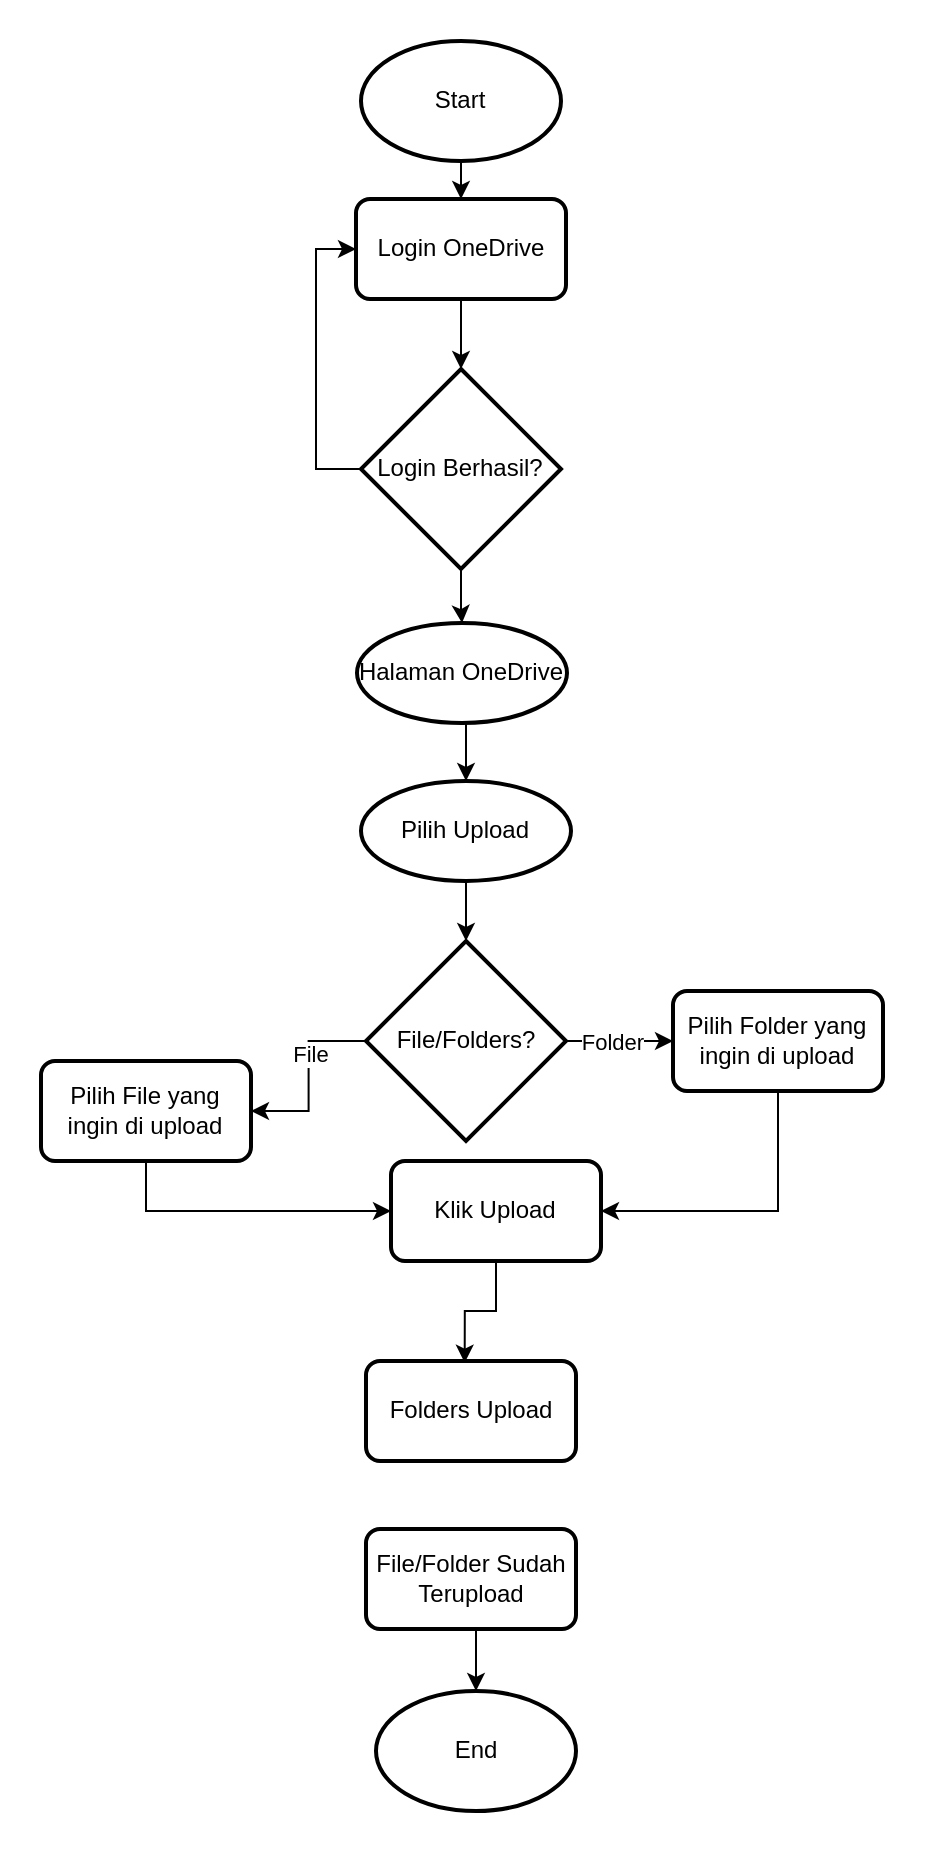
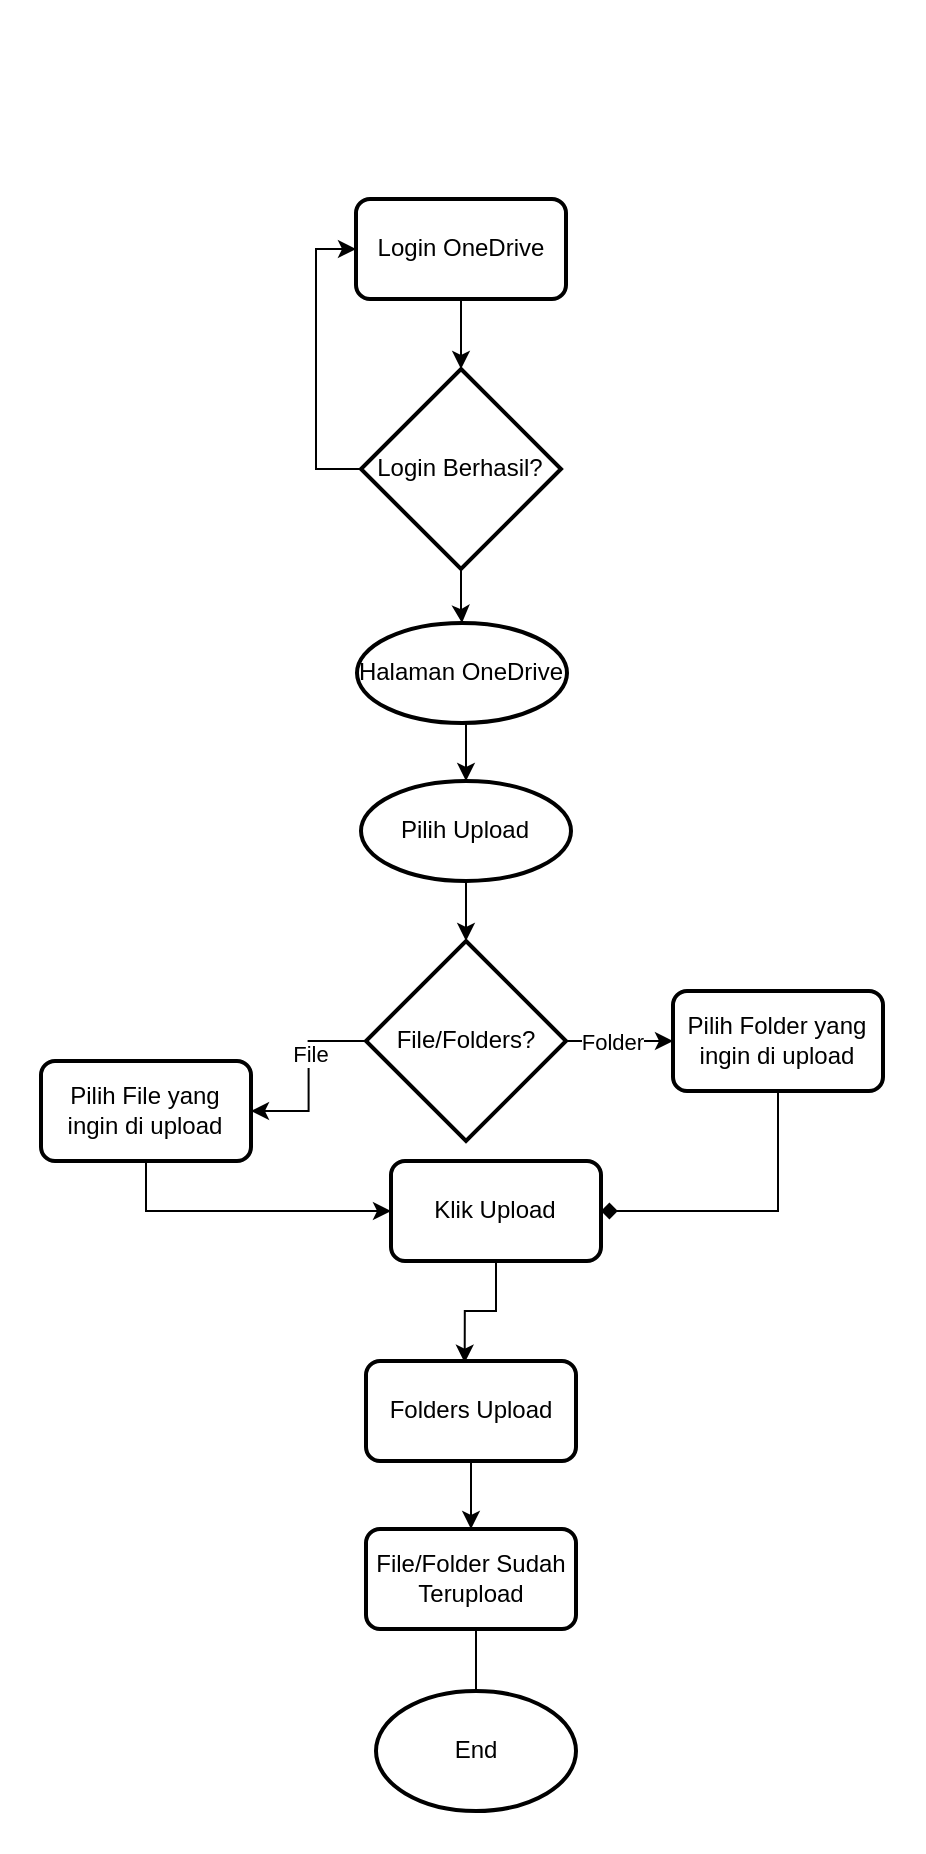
  <mxCell id="0" />
  <mxCell id="1" parent="0" />
- <mxCell id="2" style="edgeStyle=orthogonalEdgeStyle;rounded=0;orthogonalLoop=1;jettySize=auto;html=1;exitX=0.5;exitY=1;exitDx=0;exitDy=0;exitPerimeter=0;" edge="1" parent="1" source="3" target="5"><mxGeometry relative="1" as="geometry" /></mxCell>
- <mxCell id="3" value="Start" style="strokeWidth=2;html=1;shape=mxgraph.flowchart.start_1;whiteSpace=wrap;" vertex="1" parent="1"><mxGeometry x="180" y="20" width="100" height="60" as="geometry" /></mxCell>
  <mxCell id="4" style="edgeStyle=orthogonalEdgeStyle;rounded=0;orthogonalLoop=1;jettySize=auto;html=1;exitX=0.5;exitY=1;exitDx=0;exitDy=0;" edge="1" parent="1" source="5" target="10"><mxGeometry relative="1" as="geometry" /></mxCell>
  <mxCell id="5" value="Login OneDrive" style="rounded=1;whiteSpace=wrap;html=1;absoluteArcSize=1;arcSize=14;strokeWidth=2;" vertex="1" parent="1"><mxGeometry x="177.5" y="99" width="105" height="50" as="geometry" /></mxCell>
  <mxCell id="6" style="edgeStyle=orthogonalEdgeStyle;rounded=0;orthogonalLoop=1;jettySize=auto;html=1;exitX=0.5;exitY=1;exitDx=0;exitDy=0;entryX=0.5;entryY=0;entryDx=0;entryDy=0;" edge="1" parent="1" source="7" target="12"><mxGeometry relative="1" as="geometry" /></mxCell>
  <mxCell id="7" value="Halaman OneDrive" style="ellipse;whiteSpace=wrap;html=1;absoluteArcSize=1;arcSize=14;strokeWidth=2;" vertex="1" parent="1"><mxGeometry x="178" y="311" width="105" height="50" as="geometry" /></mxCell>
  <mxCell id="8" style="edgeStyle=orthogonalEdgeStyle;rounded=0;orthogonalLoop=1;jettySize=auto;html=1;exitX=0.5;exitY=1;exitDx=0;exitDy=0;exitPerimeter=0;" edge="1" parent="1" source="10" target="7"><mxGeometry relative="1" as="geometry" /></mxCell>
  <mxCell id="9" style="edgeStyle=orthogonalEdgeStyle;rounded=0;orthogonalLoop=1;jettySize=auto;html=1;exitX=0;exitY=0.5;exitDx=0;exitDy=0;exitPerimeter=0;entryX=0;entryY=0.5;entryDx=0;entryDy=0;" edge="1" parent="1" source="10" target="5"><mxGeometry relative="1" as="geometry" /></mxCell>
  <mxCell id="10" value="Login Berhasil?" style="strokeWidth=2;html=1;shape=mxgraph.flowchart.decision;whiteSpace=wrap;" vertex="1" parent="1"><mxGeometry x="180" y="184" width="100" height="100" as="geometry" /></mxCell>
  <mxCell id="11" style="edgeStyle=orthogonalEdgeStyle;rounded=0;orthogonalLoop=1;jettySize=auto;html=1;exitX=0.5;exitY=1;exitDx=0;exitDy=0;entryX=0.5;entryY=0;entryDx=0;entryDy=0;entryPerimeter=0;" edge="1" parent="1" source="12" target="17"><mxGeometry relative="1" as="geometry" /></mxCell>
  <mxCell id="12" value="Pilih Upload" style="ellipse;whiteSpace=wrap;html=1;absoluteArcSize=1;arcSize=14;strokeWidth=2;" vertex="1" parent="1"><mxGeometry x="180" y="390" width="105" height="50" as="geometry" /></mxCell>
  <mxCell id="13" style="edgeStyle=orthogonalEdgeStyle;rounded=0;orthogonalLoop=1;jettySize=auto;html=1;exitX=1;exitY=0.5;exitDx=0;exitDy=0;exitPerimeter=0;entryX=0;entryY=0.5;entryDx=0;entryDy=0;" edge="1" parent="1" source="17" target="19"><mxGeometry relative="1" as="geometry" /></mxCell>
  <mxCell id="14" value="Folder" style="edgeLabel;html=1;align=center;verticalAlign=middle;resizable=0;points=[];" vertex="1" connectable="0" parent="13"><mxGeometry x="0.226" relative="1" as="geometry"><mxPoint x="-10" as="offset" /></mxGeometry></mxCell>
  <mxCell id="15" style="edgeStyle=orthogonalEdgeStyle;rounded=0;orthogonalLoop=1;jettySize=auto;html=1;exitX=0;exitY=0.5;exitDx=0;exitDy=0;exitPerimeter=0;entryX=1;entryY=0.5;entryDx=0;entryDy=0;" edge="1" parent="1" source="17" target="21"><mxGeometry relative="1" as="geometry" /></mxCell>
  <mxCell id="16" value="File" style="edgeLabel;html=1;align=center;verticalAlign=middle;resizable=0;points=[];" vertex="1" connectable="0" parent="15"><mxGeometry x="-0.173" y="1" relative="1" as="geometry"><mxPoint y="-3" as="offset" /></mxGeometry></mxCell>
  <mxCell id="17" value="File/Folders?" style="strokeWidth=2;html=1;shape=mxgraph.flowchart.decision;whiteSpace=wrap;" vertex="1" parent="1"><mxGeometry x="182.5" y="470" width="100" height="100" as="geometry" /></mxCell>
- <mxCell id="18" style="edgeStyle=orthogonalEdgeStyle;rounded=0;orthogonalLoop=1;jettySize=auto;html=1;exitX=0.5;exitY=1;exitDx=0;exitDy=0;entryX=1;entryY=0.5;entryDx=0;entryDy=0;" edge="1" parent="1" source="19" target="23"><mxGeometry relative="1" as="geometry" /></mxCell>
+ <mxCell id="18" style="edgeStyle=orthogonalEdgeStyle;rounded=0;orthogonalLoop=1;jettySize=auto;html=1;exitX=0.5;exitY=1;exitDx=0;exitDy=0;entryX=1;entryY=0.5;entryDx=0;entryDy=0;endArrow=diamond;" edge="1" parent="1" source="19" target="23"><mxGeometry relative="1" as="geometry" /></mxCell>
  <mxCell id="19" value="Pilih Folder yang ingin di upload" style="rounded=1;whiteSpace=wrap;html=1;absoluteArcSize=1;arcSize=14;strokeWidth=2;" vertex="1" parent="1"><mxGeometry x="336" y="495" width="105" height="50" as="geometry" /></mxCell>
  <mxCell id="20" style="edgeStyle=orthogonalEdgeStyle;rounded=0;orthogonalLoop=1;jettySize=auto;html=1;exitX=0.5;exitY=1;exitDx=0;exitDy=0;entryX=0;entryY=0.5;entryDx=0;entryDy=0;" edge="1" parent="1" source="21" target="23"><mxGeometry relative="1" as="geometry" /></mxCell>
  <mxCell id="21" value="Pilih File yang ingin di upload" style="rounded=1;whiteSpace=wrap;html=1;absoluteArcSize=1;arcSize=14;strokeWidth=2;" vertex="1" parent="1"><mxGeometry x="20" y="530" width="105" height="50" as="geometry" /></mxCell>
  <mxCell id="22" style="edgeStyle=orthogonalEdgeStyle;rounded=0;orthogonalLoop=1;jettySize=auto;html=1;exitX=0.5;exitY=1;exitDx=0;exitDy=0;entryX=0.47;entryY=0.017;entryDx=0;entryDy=0;entryPerimeter=0;" edge="1" parent="1" source="23" target="25"><mxGeometry relative="1" as="geometry" /></mxCell>
  <mxCell id="23" value="Klik Upload" style="rounded=1;whiteSpace=wrap;html=1;absoluteArcSize=1;arcSize=14;strokeWidth=2;" vertex="1" parent="1"><mxGeometry x="195" y="580" width="105" height="50" as="geometry" /></mxCell>
+ <mxCell id="24" style="edgeStyle=orthogonalEdgeStyle;rounded=0;orthogonalLoop=1;jettySize=auto;html=1;exitX=0.5;exitY=1;exitDx=0;exitDy=0;entryX=0.5;entryY=0;entryDx=0;entryDy=0;" edge="1" parent="1" source="25" target="27"><mxGeometry relative="1" as="geometry" /></mxCell>
  <mxCell id="25" value="Folders Upload" style="rounded=1;whiteSpace=wrap;html=1;absoluteArcSize=1;arcSize=14;strokeWidth=2;" vertex="1" parent="1"><mxGeometry x="182.5" y="680" width="105" height="50" as="geometry" /></mxCell>
- <mxCell id="26" style="edgeStyle=orthogonalEdgeStyle;rounded=0;orthogonalLoop=1;jettySize=auto;html=1;exitX=0.5;exitY=1;exitDx=0;exitDy=0;entryX=0.5;entryY=0;entryDx=0;entryDy=0;entryPerimeter=0;" edge="1" parent="1" source="27" target="28"><mxGeometry relative="1" as="geometry" /></mxCell>
+ <mxCell id="26" style="edgeStyle=orthogonalEdgeStyle;rounded=0;orthogonalLoop=1;jettySize=auto;html=1;exitX=0.5;exitY=1;exitDx=0;exitDy=0;entryX=0.5;entryY=0;entryDx=0;entryDy=0;entryPerimeter=0;endArrow=none;" edge="1" parent="1" source="27" target="28"><mxGeometry relative="1" as="geometry" /></mxCell>
  <mxCell id="27" value="File/Folder Sudah Terupload" style="rounded=1;whiteSpace=wrap;html=1;absoluteArcSize=1;arcSize=14;strokeWidth=2;" vertex="1" parent="1"><mxGeometry x="182.5" y="764" width="105" height="50" as="geometry" /></mxCell>
  <mxCell id="28" value="End" style="strokeWidth=2;html=1;shape=mxgraph.flowchart.start_1;whiteSpace=wrap;" vertex="1" parent="1"><mxGeometry x="187.5" y="845" width="100" height="60" as="geometry" /></mxCell>
